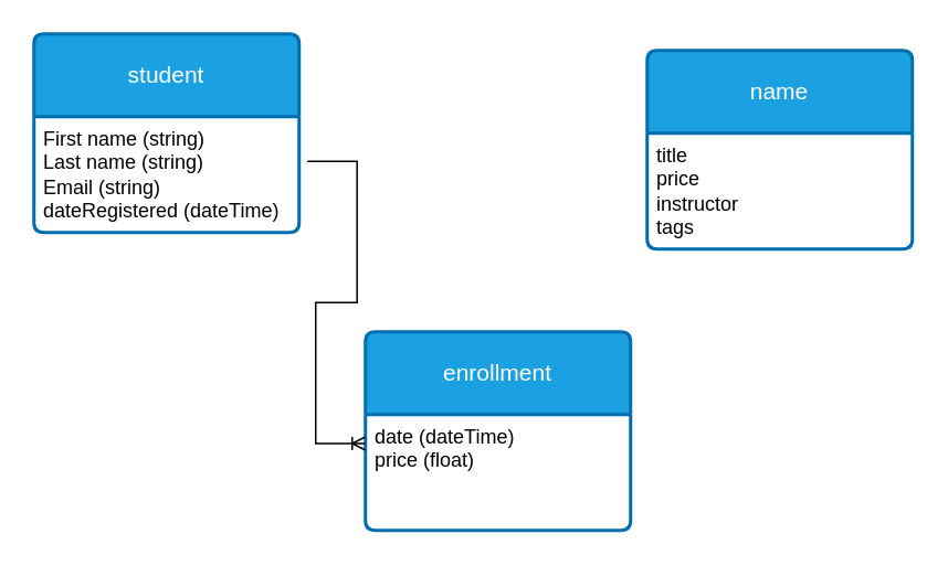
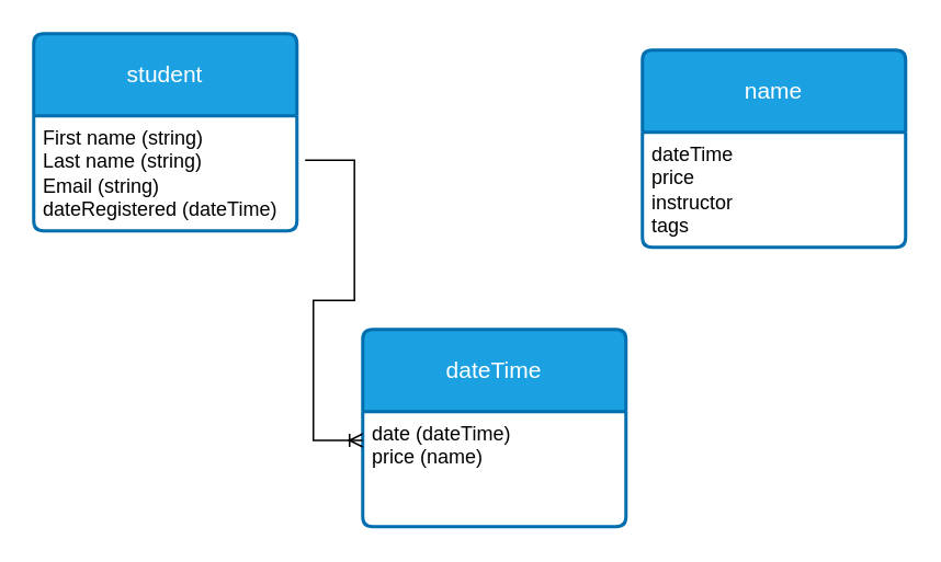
  <mxCell id="0" />
  <mxCell id="1" parent="0" />
  <mxCell id="2" value="student" style="swimlane;childLayout=stackLayout;horizontal=1;startSize=50;horizontalStack=0;rounded=1;fontSize=14;fontStyle=0;strokeWidth=2;resizeParent=0;resizeLast=1;shadow=0;dashed=0;align=center;arcSize=4;whiteSpace=wrap;html=1;fillColor=#1ba1e2;fontColor=#ffffff;strokeColor=#006EAF;" vertex="1" parent="1"><mxGeometry x="20" y="20" width="160" height="120" as="geometry" /></mxCell>
  <mxCell id="3" value="First name (string)&lt;br&gt;Last name (string)&lt;br&gt;Email (string)&lt;br&gt;dateRegistered (dateTime)" style="align=left;strokeColor=none;fillColor=none;spacingLeft=4;fontSize=12;verticalAlign=top;resizable=0;rotatable=0;part=1;html=1;" vertex="1" parent="2"><mxGeometry y="50" width="160" height="70" as="geometry" /></mxCell>
  <mxCell id="4" value="name" style="swimlane;childLayout=stackLayout;horizontal=1;startSize=50;horizontalStack=0;rounded=1;fontSize=14;fontStyle=0;strokeWidth=2;resizeParent=0;resizeLast=1;shadow=0;dashed=0;align=center;arcSize=4;whiteSpace=wrap;html=1;fillColor=#1ba1e2;fontColor=#ffffff;strokeColor=#006EAF;" vertex="1" parent="1"><mxGeometry x="390" y="30" width="160" height="120" as="geometry" /></mxCell>
- <mxCell id="5" value="title&lt;br&gt;price&lt;br&gt;instructor&lt;br&gt;tags" style="align=left;strokeColor=none;fillColor=none;spacingLeft=4;fontSize=12;verticalAlign=top;resizable=0;rotatable=0;part=1;html=1;" vertex="1" parent="4"><mxGeometry y="50" width="160" height="70" as="geometry" /></mxCell>
- <mxCell id="6" value="enrollment" style="swimlane;childLayout=stackLayout;horizontal=1;startSize=50;horizontalStack=0;rounded=1;fontSize=14;fontStyle=0;strokeWidth=2;resizeParent=0;resizeLast=1;shadow=0;dashed=0;align=center;arcSize=4;whiteSpace=wrap;html=1;fillColor=#1ba1e2;fontColor=#ffffff;strokeColor=#006EAF;" vertex="1" parent="1"><mxGeometry x="220" y="200" width="160" height="120" as="geometry" /></mxCell>
- <mxCell id="7" value="date (dateTime)&lt;br&gt;price (float)" style="align=left;strokeColor=none;fillColor=none;spacingLeft=4;fontSize=12;verticalAlign=top;resizable=0;rotatable=0;part=1;html=1;" vertex="1" parent="6"><mxGeometry y="50" width="160" height="70" as="geometry" /></mxCell>
+ <mxCell id="5" value="dateTime&lt;br&gt;price&lt;br&gt;instructor&lt;br&gt;tags" style="align=left;strokeColor=none;fillColor=none;spacingLeft=4;fontSize=12;verticalAlign=top;resizable=0;rotatable=0;part=1;html=1;" vertex="1" parent="4"><mxGeometry y="50" width="160" height="70" as="geometry" /></mxCell>
+ <mxCell id="6" value="dateTime" style="swimlane;childLayout=stackLayout;horizontal=1;startSize=50;horizontalStack=0;rounded=1;fontSize=14;fontStyle=0;strokeWidth=2;resizeParent=0;resizeLast=1;shadow=0;dashed=0;align=center;arcSize=4;whiteSpace=wrap;html=1;fillColor=#1ba1e2;fontColor=#ffffff;strokeColor=#006EAF;" vertex="1" parent="1"><mxGeometry x="220" y="200" width="160" height="120" as="geometry" /></mxCell>
+ <mxCell id="7" value="date (dateTime)&lt;br&gt;price (name)" style="align=left;strokeColor=none;fillColor=none;spacingLeft=4;fontSize=12;verticalAlign=top;resizable=0;rotatable=0;part=1;html=1;" vertex="1" parent="6"><mxGeometry y="50" width="160" height="70" as="geometry" /></mxCell>
  <mxCell id="8" value="" style="edgeStyle=entityRelationEdgeStyle;fontSize=12;html=1;endArrow=ERoneToMany;rounded=0;exitX=1.031;exitY=0.386;exitDx=0;exitDy=0;exitPerimeter=0;entryX=0;entryY=0.25;entryDx=0;entryDy=0;" edge="1" parent="1" source="3" target="7"><mxGeometry width="100" height="100" relative="1" as="geometry"><mxPoint x="210" y="160" as="sourcePoint" /><mxPoint x="310" y="60" as="targetPoint" /></mxGeometry></mxCell>
